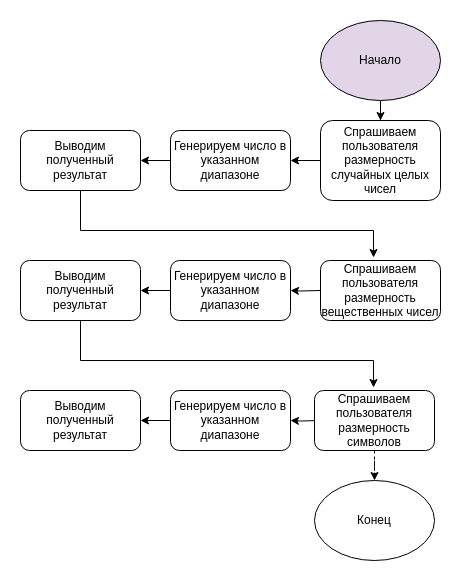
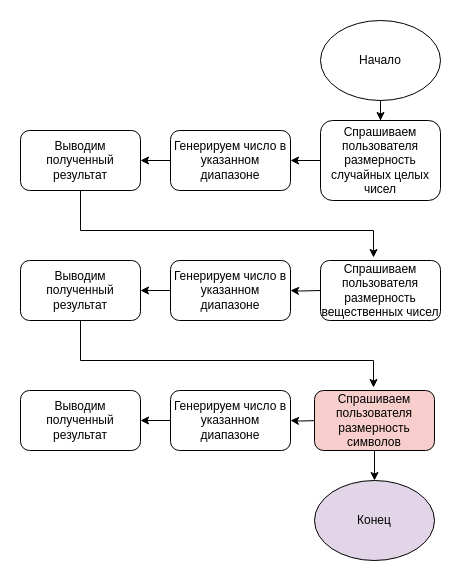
  <mxCell id="0" />
  <mxCell id="1" parent="0" />
  <mxCell id="2" value="" style="edgeStyle=orthogonalEdgeStyle;rounded=0;orthogonalLoop=1;jettySize=auto;html=1;" edge="1" parent="1" source="3" target="5"><mxGeometry relative="1" as="geometry" /></mxCell>
- <mxCell id="3" value="Начало" style="ellipse;whiteSpace=wrap;html=1;fillColor=#e1d5e7;" vertex="1" parent="1"><mxGeometry x="320" y="20" width="120" height="80" as="geometry" /></mxCell>
+ <mxCell id="3" value="Начало" style="ellipse;whiteSpace=wrap;html=1;" vertex="1" parent="1"><mxGeometry x="320" y="20" width="120" height="80" as="geometry" /></mxCell>
  <mxCell id="4" value="" style="edgeStyle=orthogonalEdgeStyle;rounded=0;orthogonalLoop=1;jettySize=auto;html=1;" edge="1" parent="1" source="5" target="7"><mxGeometry relative="1" as="geometry" /></mxCell>
  <mxCell id="5" value="Спрашиваем пользователя размерность случайных целых чисел" style="rounded=1;whiteSpace=wrap;html=1;" vertex="1" parent="1"><mxGeometry x="320" y="120" width="120" height="80" as="geometry" /></mxCell>
  <mxCell id="6" value="" style="edgeStyle=orthogonalEdgeStyle;rounded=0;orthogonalLoop=1;jettySize=auto;html=1;" edge="1" parent="1" source="7" target="9"><mxGeometry relative="1" as="geometry" /></mxCell>
  <mxCell id="7" value="Генерируем число в указанном диапазоне" style="rounded=1;whiteSpace=wrap;html=1;" vertex="1" parent="1"><mxGeometry x="170" y="130" width="120" height="60" as="geometry" /></mxCell>
  <mxCell id="8" value="" style="edgeStyle=orthogonalEdgeStyle;rounded=0;orthogonalLoop=1;jettySize=auto;html=1;entryX=0.442;entryY=-0.05;entryDx=0;entryDy=0;entryPerimeter=0;" edge="1" parent="1" source="9" target="10"><mxGeometry relative="1" as="geometry"><mxPoint x="80" y="270" as="targetPoint" /><Array as="points"><mxPoint x="80" y="230" /><mxPoint x="373" y="230" /></Array></mxGeometry></mxCell>
  <mxCell id="9" value="Выводим полученный результат" style="rounded=1;whiteSpace=wrap;html=1;" vertex="1" parent="1"><mxGeometry x="20" y="130" width="120" height="60" as="geometry" /></mxCell>
  <mxCell id="10" value="Спрашиваем пользователя размерность вещественных чисел" style="rounded=1;whiteSpace=wrap;html=1;" vertex="1" parent="1"><mxGeometry x="320" y="260" width="120" height="60" as="geometry" /></mxCell>
  <mxCell id="11" value="" style="edgeStyle=orthogonalEdgeStyle;rounded=0;orthogonalLoop=1;jettySize=auto;html=1;" edge="1" parent="1" target="13"><mxGeometry relative="1" as="geometry"><mxPoint x="320" y="290" as="sourcePoint" /></mxGeometry></mxCell>
  <mxCell id="12" value="" style="edgeStyle=orthogonalEdgeStyle;rounded=0;orthogonalLoop=1;jettySize=auto;html=1;" edge="1" parent="1" source="13" target="14"><mxGeometry relative="1" as="geometry" /></mxCell>
  <mxCell id="13" value="Генерируем число в указанном диапазоне" style="rounded=1;whiteSpace=wrap;html=1;" vertex="1" parent="1"><mxGeometry x="170" y="260" width="120" height="60" as="geometry" /></mxCell>
  <mxCell id="14" value="Выводим полученный результат" style="rounded=1;whiteSpace=wrap;html=1;" vertex="1" parent="1"><mxGeometry x="20" y="260" width="120" height="60" as="geometry" /></mxCell>
  <mxCell id="15" value="" style="edgeStyle=orthogonalEdgeStyle;rounded=0;orthogonalLoop=1;jettySize=auto;html=1;" edge="1" parent="1" target="17"><mxGeometry relative="1" as="geometry"><mxPoint x="320" y="420" as="sourcePoint" /></mxGeometry></mxCell>
  <mxCell id="16" value="" style="edgeStyle=orthogonalEdgeStyle;rounded=0;orthogonalLoop=1;jettySize=auto;html=1;" edge="1" parent="1" source="17" target="18"><mxGeometry relative="1" as="geometry" /></mxCell>
  <mxCell id="17" value="Генерируем число в указанном диапазоне" style="rounded=1;whiteSpace=wrap;html=1;" vertex="1" parent="1"><mxGeometry x="170" y="390" width="120" height="60" as="geometry" /></mxCell>
  <mxCell id="18" value="Выводим полученный результат" style="rounded=1;whiteSpace=wrap;html=1;" vertex="1" parent="1"><mxGeometry x="20" y="390" width="120" height="60" as="geometry" /></mxCell>
  <mxCell id="19" value="" style="edgeStyle=orthogonalEdgeStyle;rounded=0;orthogonalLoop=1;jettySize=auto;html=1;entryX=0.442;entryY=-0.05;entryDx=0;entryDy=0;entryPerimeter=0;" edge="1" parent="1"><mxGeometry relative="1" as="geometry"><mxPoint x="80" y="320" as="sourcePoint" /><mxPoint x="373.04" y="387" as="targetPoint" /><Array as="points"><mxPoint x="80" y="360" /><mxPoint x="373" y="360" /></Array></mxGeometry></mxCell>
- <mxCell id="20" value="" style="edgeStyle=orthogonalEdgeStyle;rounded=0;orthogonalLoop=1;jettySize=auto;html=1;dashed=1;" edge="1" parent="1" source="21" target="22"><mxGeometry relative="1" as="geometry" /></mxCell>
- <mxCell id="21" value="Спрашиваем пользователя размерность символов" style="rounded=1;whiteSpace=wrap;html=1;" vertex="1" parent="1"><mxGeometry x="314" y="390" width="120" height="60" as="geometry" /></mxCell>
- <mxCell id="22" value="Конец" style="ellipse;whiteSpace=wrap;html=1;" vertex="1" parent="1"><mxGeometry x="314" y="480" width="120" height="80" as="geometry" /></mxCell>
+ <mxCell id="20" value="" style="edgeStyle=orthogonalEdgeStyle;rounded=0;orthogonalLoop=1;jettySize=auto;html=1;" edge="1" parent="1" source="21" target="22"><mxGeometry relative="1" as="geometry" /></mxCell>
+ <mxCell id="21" value="Спрашиваем пользователя размерность символов" style="rounded=1;whiteSpace=wrap;html=1;fillColor=#f8cecc;" vertex="1" parent="1"><mxGeometry x="314" y="390" width="120" height="60" as="geometry" /></mxCell>
+ <mxCell id="22" value="Конец" style="ellipse;whiteSpace=wrap;html=1;fillColor=#e1d5e7;" vertex="1" parent="1"><mxGeometry x="314" y="480" width="120" height="80" as="geometry" /></mxCell>
